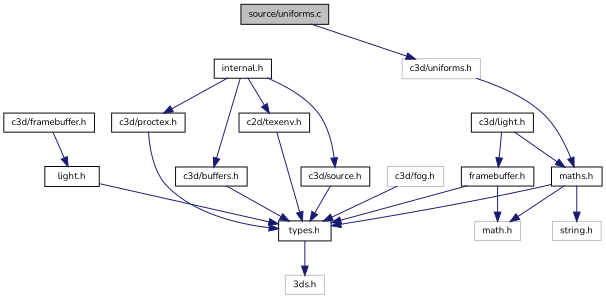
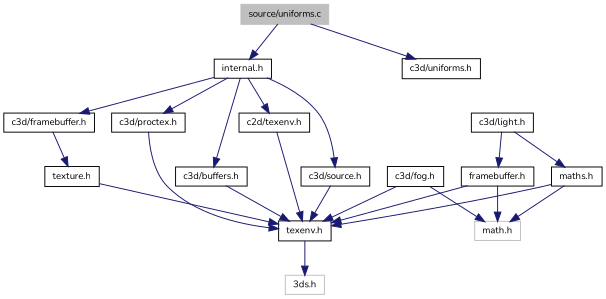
  digraph {
    fontname=Nunito
    node [color=black fillcolor=white fontname=Nunito fontsize=10 shape=record style=filled]
    edge [color=midnightblue fontname=Nunito fontsize=10 labelfontname=Helvetica labelfontsize=10 style=solid]
-   n1 [fillcolor=grey75 fontcolor=black height=0.2 label="source/uniforms.c" width=0.4]
+   n1 [color=grey75 fillcolor=grey75 fontcolor=black height=0.2 label="source/uniforms.c" width=0.4]
    n2 [height=0.2 label="internal.h" width=0.4]
-   n3 [color=grey75 height=0.2 label="c3d/uniforms.h" width=0.4]
+   n3 [height=0.2 label="c3d/uniforms.h" width=0.4]
    n4 [height=0.2 label="c3d/source.h" width=0.4]
    n5 [height=0.2 label="c3d/buffers.h" width=0.4]
    n6 [height=0.2 label="c3d/proctex.h" width=0.4]
    n7 [height=0.2 label="c3d/framebuffer.h" width=0.4]
    n8 [height=0.2 label="c2d/texenv.h" width=0.4]
    n9 [height=0.2 label="maths.h" width=0.4]
-   n10 [height=0.2 label="types.h" width=0.4]
+   n10 [height=0.2 label="texenv.h" width=0.4]
    n11 [height=0.2 label="c3d/light.h" width=0.4]
    n12 [height=0.2 label="framebuffer.h" width=0.4]
-   n13 [height=0.2 label="light.h" width=0.4]
-   n14 [color=grey75 height=0.2 label="c3d/fog.h" width=0.4]
+   n13 [height=0.2 label="texture.h" width=0.4]
+   n14 [height=0.2 label="c3d/fog.h" width=0.4]
    n15 [color=grey75 height=0.2 label="math.h" width=0.4]
    n16 [color=grey75 height=0.2 label="3ds.h" width=0.4]
-   n17 [color=grey75 height=0.2 label="string.h" width=0.4]
+   n1 -> n2
    n1 -> n3
    n2 -> n4
    n2 -> n5
    n2 -> n6
+   n2 -> n7
    n2 -> n8
-   n3 -> n9
    n4 -> n10
    n5 -> n10
    n6 -> n10
    n7 -> n13
    n8 -> n10
    n9 -> n10
    n9 -> n15
-   n9 -> n17
    n10 -> n16
    n11 -> n9
    n11 -> n12
    n12 -> n10
    n12 -> n15
    n13 -> n10
    n14 -> n10
+   n14 -> n15
  }
